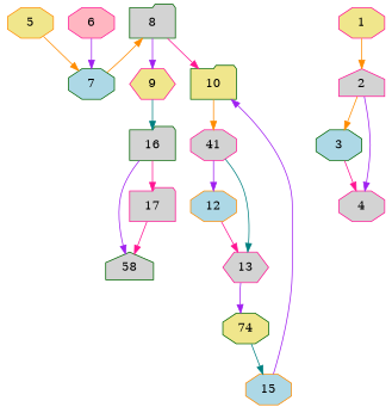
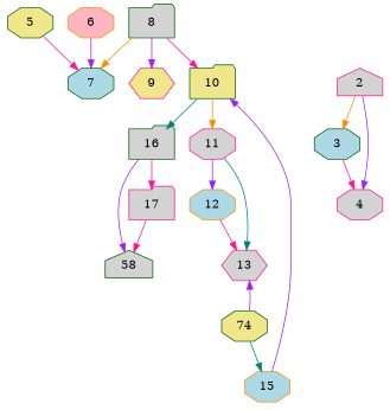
  digraph {
    node [color=darkgreen fillcolor=lightgrey shape=octagon style=filled]
    edge [color=purple]
    n1 [label=58 shape=house]
-   1 [color=deeppink fillcolor=khaki]
    2 [color=deeppink shape=house]
    3 [fillcolor=lightblue]
    4 [color=deeppink]
-   5 [color=darkorange fillcolor=khaki]
+   5 [fillcolor=khaki]
    7 [fillcolor=lightblue]
-   6 [color=deeppink fillcolor=lightpink]
+   6 [color=darkorange fillcolor=lightpink]
    8 [shape=folder]
    9 [color=deeppink fillcolor=khaki shape=hexagon]
    10 [fillcolor=khaki shape=folder]
-   11 [color=deeppink label=41]
+   11 [color=deeppink]
    16 [shape=folder]
    12 [color=darkorange fillcolor=lightblue]
    13 [color=deeppink shape=hexagon]
    17 [color=deeppink shape=folder]
    n17 [fillcolor=khaki label=74]
    15 [color=darkorange fillcolor=lightblue]
-   1 -> 2 [color=darkorange]
    2 -> 3 [color=darkorange]
    2 -> 4
    3 -> 4 [color=deeppink]
-   5 -> 7 [color=darkorange]
-   7 -> 8 [color=darkorange]
+   5 -> 7 [color=deeppink]
+   8 -> 7 [color=darkorange]
    6 -> 7
    8 -> 9
    8 -> 10 [color=deeppink]
    10 -> 11 [color=darkorange]
-   9 -> 16 [color=teal]
+   10 -> 16 [color=teal]
    11 -> 12
    11 -> 13 [color=teal]
    16 -> n1
    16 -> 17 [color=deeppink]
    12 -> 13 [color=deeppink]
-   13 -> n17
+   n17 -> 13
    17 -> n1 [color=deeppink]
    n17 -> 15 [color=teal]
    15 -> 10
  }
